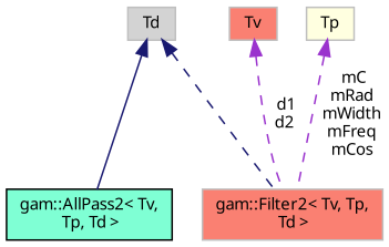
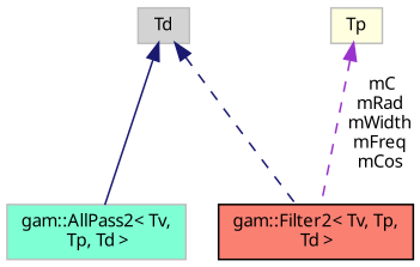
  digraph {
    node [color=grey75 fillcolor=salmon fontname="FreeSans.ttf" fontsize=10 shape=record style=filled]
    edge [color=midnightblue dir=back fontname="FreeSans.ttf" fontsize=10 labelfontname="FreeSans.ttf" labelfontsize=10 style=dashed]
-   n1 [color=black fillcolor=aquamarine fontcolor=black height=0.2 label="gam::AllPass2\< Tv,\l Tp, Td \>" width=0.4]
-   n2 [height=0.2 label="gam::Filter2\< Tv, Tp,\l Td \>" width=0.4]
+   n1 [fillcolor=aquamarine fontcolor=black height=0.2 label="gam::AllPass2\< Tv,\l Tp, Td \>" width=0.4]
+   n2 [color=black height=0.2 label="gam::Filter2\< Tv, Tp,\l Td \>" width=0.4]
    n3 [fillcolor=lightgrey height=0.2 label=Td width=0.4]
-   n4 [height=0.2 label=Tv width=0.4]
    n5 [fillcolor=lightyellow height=0.2 label=Tp width=0.4]
    n3 -> n1 [style=solid]
    n3 -> n2
-   n4 -> n2 [color=darkorchid3 label=" d1\nd2"]
    n5 -> n2 [color=darkorchid3 label=" mC\nmRad\nmWidth\nmFreq\nmCos"]
  }
